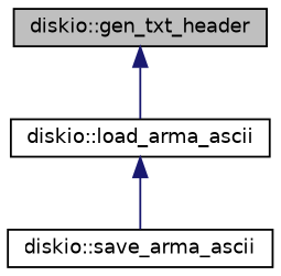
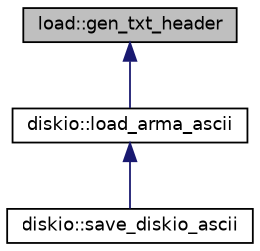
  digraph {
    rankdir=TB
    node [color=black fillcolor=white fontname=Helvetica fontsize=10 shape=record style=filled]
    edge [color=midnightblue dir=back fontname=Helvetica fontsize=10 labelfontname=Helvetica labelfontsize=10 style=solid]
-   n1 [fillcolor=grey75 fontcolor=black height=0.2 label="diskio::gen_txt_header" width=0.4]
+   n1 [fillcolor=grey75 fontcolor=black height=0.2 label="load::gen_txt_header" width=0.4]
    n2 [height=0.2 label="diskio::load_arma_ascii" width=0.4]
-   n3 [height=0.2 label="diskio::save_arma_ascii" width=0.4]
+   n3 [height=0.2 label="diskio::save_diskio_ascii" width=0.4]
    n1 -> n2
    n2 -> n3
  }
